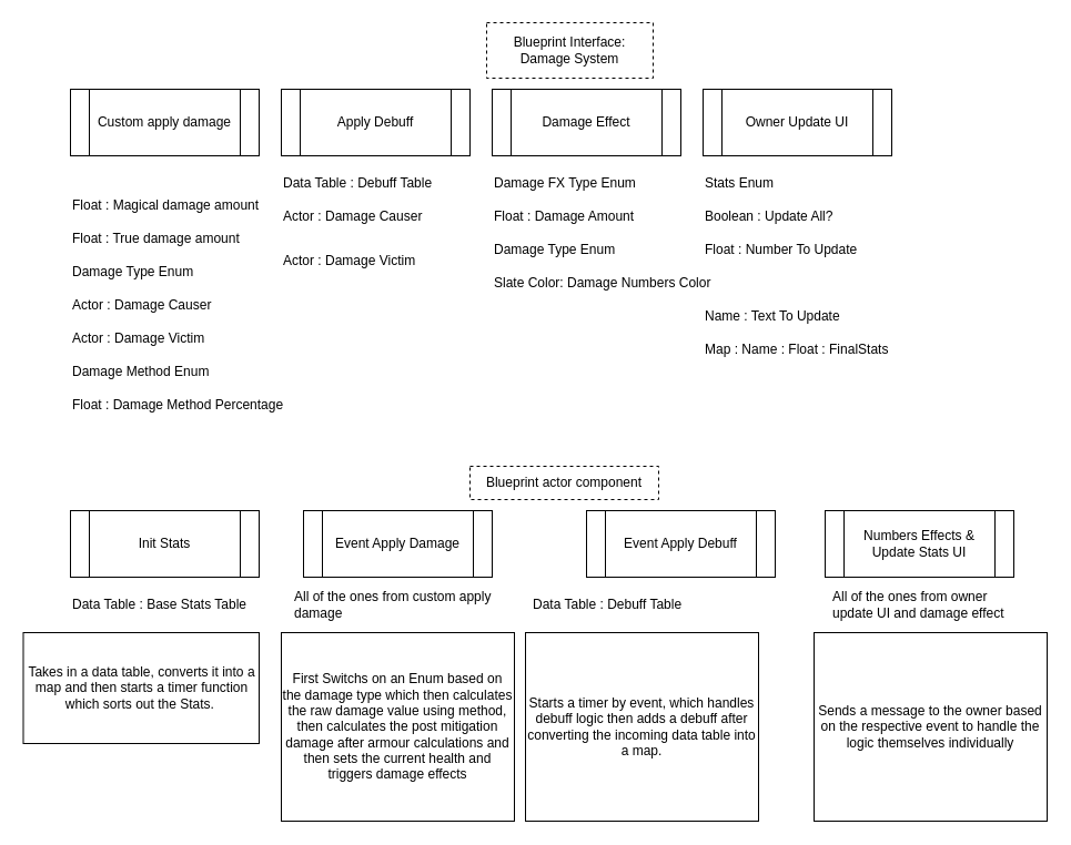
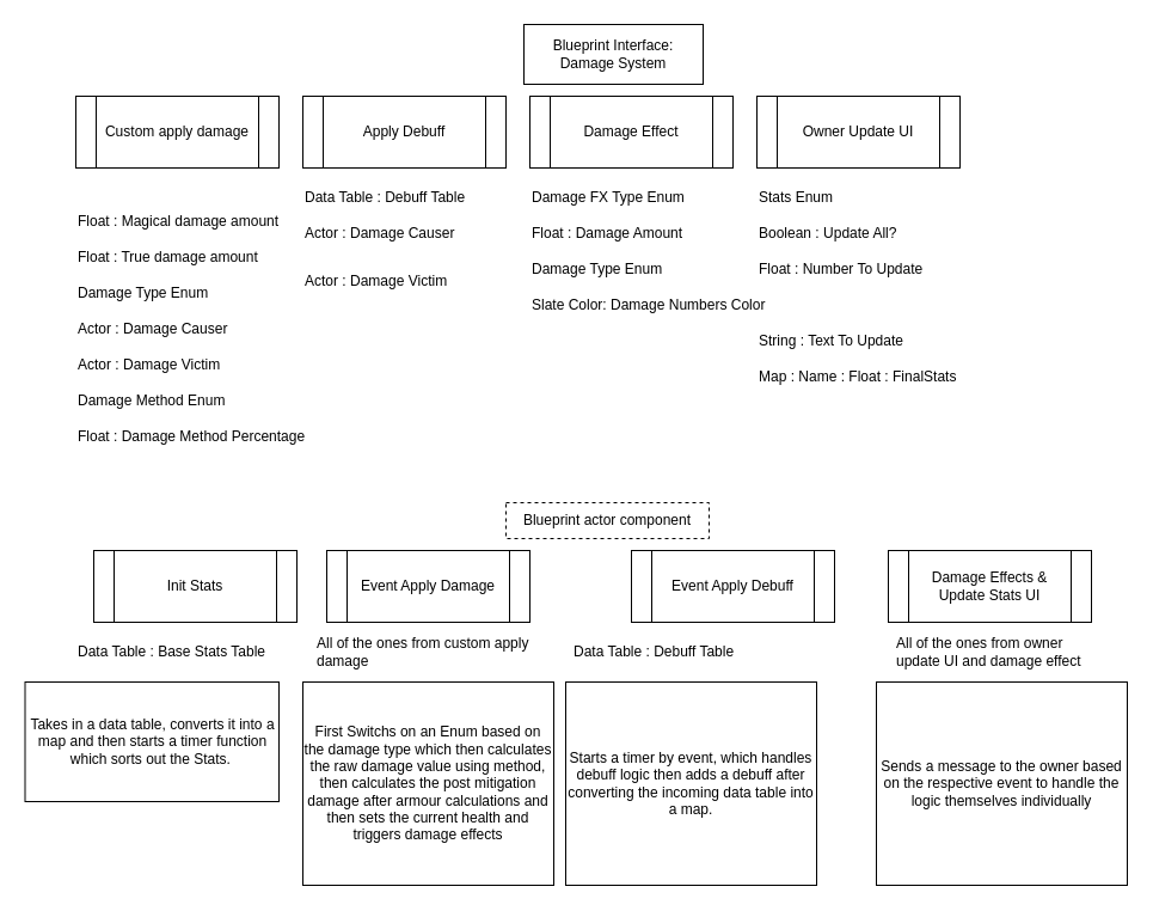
  <mxCell id="0" />
  <mxCell id="1" parent="0" />
- <mxCell id="2" value="Blueprint Interface: Damage System" style="rounded=0;whiteSpace=wrap;html=1;dashed=1;" vertex="1" parent="1"><mxGeometry x="438" y="20" width="150" height="50" as="geometry" /></mxCell>
+ <mxCell id="2" value="Blueprint Interface: Damage System" style="rounded=0;whiteSpace=wrap;html=1;" vertex="1" parent="1"><mxGeometry x="438" y="20" width="150" height="50" as="geometry" /></mxCell>
  <mxCell id="3" value="Blueprint actor component" style="rounded=0;whiteSpace=wrap;html=1;dashed=1;" vertex="1" parent="1"><mxGeometry x="423" y="420" width="170" height="30" as="geometry" /></mxCell>
  <mxCell id="4" value="Custom apply damage" style="shape=process;whiteSpace=wrap;html=1;backgroundOutline=1;" vertex="1" parent="1"><mxGeometry x="63" y="80" width="170" height="60" as="geometry" /></mxCell>
  <mxCell id="5" value="Float : Magical damage amount" style="text;html=1;align=left;verticalAlign=middle;whiteSpace=wrap;rounded=0;" vertex="1" parent="1"><mxGeometry x="63" y="170" width="180" height="30" as="geometry" /></mxCell>
  <mxCell id="6" value="Float : True damage amount" style="text;html=1;align=left;verticalAlign=middle;whiteSpace=wrap;rounded=0;" vertex="1" parent="1"><mxGeometry x="63" y="200" width="180" height="30" as="geometry" /></mxCell>
  <mxCell id="7" value="Damage Type Enum" style="text;html=1;align=left;verticalAlign=middle;whiteSpace=wrap;rounded=0;" vertex="1" parent="1"><mxGeometry x="63" y="230" width="180" height="30" as="geometry" /></mxCell>
  <mxCell id="8" value="Actor : Damage Causer" style="text;html=1;align=left;verticalAlign=middle;whiteSpace=wrap;rounded=0;" vertex="1" parent="1"><mxGeometry x="63" y="260" width="180" height="30" as="geometry" /></mxCell>
  <mxCell id="9" value="Actor : Damage Victim" style="text;html=1;align=left;verticalAlign=middle;whiteSpace=wrap;rounded=0;" vertex="1" parent="1"><mxGeometry x="63" y="290" width="180" height="30" as="geometry" /></mxCell>
  <mxCell id="10" value="Damage Method Enum" style="text;html=1;align=left;verticalAlign=middle;whiteSpace=wrap;rounded=0;" vertex="1" parent="1"><mxGeometry x="63" y="320" width="180" height="30" as="geometry" /></mxCell>
  <mxCell id="11" value="Float : Damage Method Percentage" style="text;html=1;align=left;verticalAlign=middle;whiteSpace=wrap;rounded=0;" vertex="1" parent="1"><mxGeometry x="63" y="350" width="200" height="30" as="geometry" /></mxCell>
  <mxCell id="12" value="Apply Debuff" style="shape=process;whiteSpace=wrap;html=1;backgroundOutline=1;" vertex="1" parent="1"><mxGeometry x="253" y="80" width="170" height="60" as="geometry" /></mxCell>
  <mxCell id="13" value="Data Table : Debuff Table" style="text;html=1;align=left;verticalAlign=middle;whiteSpace=wrap;rounded=0;" vertex="1" parent="1"><mxGeometry x="253" y="150" width="180" height="30" as="geometry" /></mxCell>
  <mxCell id="14" value="Actor : Damage Causer" style="text;html=1;align=left;verticalAlign=middle;whiteSpace=wrap;rounded=0;" vertex="1" parent="1"><mxGeometry x="253" y="180" width="180" height="30" as="geometry" /></mxCell>
  <mxCell id="15" value="Actor : Damage Victim" style="text;html=1;align=left;verticalAlign=middle;whiteSpace=wrap;rounded=0;" vertex="1" parent="1"><mxGeometry x="253" y="220" width="180" height="30" as="geometry" /></mxCell>
  <mxCell id="16" value="Damage Effect" style="shape=process;whiteSpace=wrap;html=1;backgroundOutline=1;" vertex="1" parent="1"><mxGeometry x="443" y="80" width="170" height="60" as="geometry" /></mxCell>
  <mxCell id="17" value="Damage FX Type Enum" style="text;html=1;align=left;verticalAlign=middle;whiteSpace=wrap;rounded=0;" vertex="1" parent="1"><mxGeometry x="443" y="150" width="180" height="30" as="geometry" /></mxCell>
  <mxCell id="18" value="Float : Damage Amount" style="text;html=1;align=left;verticalAlign=middle;whiteSpace=wrap;rounded=0;" vertex="1" parent="1"><mxGeometry x="443" y="180" width="180" height="30" as="geometry" /></mxCell>
  <mxCell id="19" value="Damage Type Enum" style="text;html=1;align=left;verticalAlign=middle;whiteSpace=wrap;rounded=0;" vertex="1" parent="1"><mxGeometry x="443" y="210" width="180" height="30" as="geometry" /></mxCell>
  <mxCell id="20" value="Slate Color: Damage Numbers Color&amp;nbsp;" style="text;html=1;align=left;verticalAlign=middle;whiteSpace=wrap;rounded=0;" vertex="1" parent="1"><mxGeometry x="443" y="240" width="210" height="30" as="geometry" /></mxCell>
  <mxCell id="21" value="Owner Update UI" style="shape=process;whiteSpace=wrap;html=1;backgroundOutline=1;" vertex="1" parent="1"><mxGeometry x="633" y="80" width="170" height="60" as="geometry" /></mxCell>
  <mxCell id="22" value="Stats Enum" style="text;html=1;align=left;verticalAlign=middle;whiteSpace=wrap;rounded=0;" vertex="1" parent="1"><mxGeometry x="633" y="150" width="180" height="30" as="geometry" /></mxCell>
  <mxCell id="23" value="Boolean : Update All?" style="text;html=1;align=left;verticalAlign=middle;whiteSpace=wrap;rounded=0;" vertex="1" parent="1"><mxGeometry x="633" y="180" width="180" height="30" as="geometry" /></mxCell>
  <mxCell id="24" value="Float : Number To Update&amp;nbsp;" style="text;html=1;align=left;verticalAlign=middle;whiteSpace=wrap;rounded=0;" vertex="1" parent="1"><mxGeometry x="633" y="210" width="180" height="30" as="geometry" /></mxCell>
- <mxCell id="25" value="Name : Text To Update" style="text;html=1;align=left;verticalAlign=middle;whiteSpace=wrap;rounded=0;" vertex="1" parent="1"><mxGeometry x="633" y="270" width="180" height="30" as="geometry" /></mxCell>
+ <mxCell id="25" value="String : Text To Update" style="text;html=1;align=left;verticalAlign=middle;whiteSpace=wrap;rounded=0;" vertex="1" parent="1"><mxGeometry x="633" y="270" width="180" height="30" as="geometry" /></mxCell>
  <mxCell id="26" value="Map : Name : Float : FinalStats" style="text;html=1;align=left;verticalAlign=middle;whiteSpace=wrap;rounded=0;" vertex="1" parent="1"><mxGeometry x="633" y="300" width="180" height="30" as="geometry" /></mxCell>
- <mxCell id="27" value="Init Stats" style="shape=process;whiteSpace=wrap;html=1;backgroundOutline=1;" vertex="1" parent="1"><mxGeometry x="63" y="460" width="170" height="60" as="geometry" /></mxCell>
+ <mxCell id="27" value="Init Stats" style="shape=process;whiteSpace=wrap;html=1;backgroundOutline=1;" vertex="1" parent="1"><mxGeometry x="78" y="460" width="170" height="60" as="geometry" /></mxCell>
  <mxCell id="28" value="Data Table : Base Stats Table" style="text;html=1;align=left;verticalAlign=middle;whiteSpace=wrap;rounded=0;" vertex="1" parent="1"><mxGeometry x="63" y="530" width="180" height="30" as="geometry" /></mxCell>
  <mxCell id="29" value="Takes in a data table, converts it into a map and then starts a timer function which sorts out the Stats.&amp;nbsp;" style="rounded=0;whiteSpace=wrap;html=1;" vertex="1" parent="1"><mxGeometry x="20.5" y="570" width="212.5" height="100" as="geometry" /></mxCell>
  <mxCell id="30" value="Event Apply Damage" style="shape=process;whiteSpace=wrap;html=1;backgroundOutline=1;" vertex="1" parent="1"><mxGeometry x="273" y="460" width="170" height="60" as="geometry" /></mxCell>
  <mxCell id="31" value="First Switchs on an Enum based on the damage type which then calculates the raw damage value using method, then calculates the post mitigation damage after armour calculations and then sets the current health and triggers damage effects" style="rounded=0;whiteSpace=wrap;html=1;" vertex="1" parent="1"><mxGeometry x="253" y="570" width="210" height="170" as="geometry" /></mxCell>
  <mxCell id="32" value="Event Apply Debuff" style="shape=process;whiteSpace=wrap;html=1;backgroundOutline=1;" vertex="1" parent="1"><mxGeometry x="528" y="460" width="170" height="60" as="geometry" /></mxCell>
  <mxCell id="33" value="Starts a timer by event, which handles debuff logic then adds a debuff after converting the incoming data table into a map." style="rounded=0;whiteSpace=wrap;html=1;" vertex="1" parent="1"><mxGeometry x="473" y="570" width="210" height="170" as="geometry" /></mxCell>
- <mxCell id="34" value="Numbers Effects &amp;amp; Update Stats UI" style="shape=process;whiteSpace=wrap;html=1;backgroundOutline=1;" vertex="1" parent="1"><mxGeometry x="743" y="460" width="170" height="60" as="geometry" /></mxCell>
+ <mxCell id="34" value="Damage Effects &amp;amp; Update Stats UI" style="shape=process;whiteSpace=wrap;html=1;backgroundOutline=1;" vertex="1" parent="1"><mxGeometry x="743" y="460" width="170" height="60" as="geometry" /></mxCell>
  <mxCell id="35" value="Sends a message to the owner based on the respective event to handle the logic themselves individually" style="rounded=0;whiteSpace=wrap;html=1;" vertex="1" parent="1"><mxGeometry x="733" y="570" width="210" height="170" as="geometry" /></mxCell>
  <mxCell id="36" value="Data Table : Debuff Table" style="text;html=1;align=left;verticalAlign=middle;whiteSpace=wrap;rounded=0;" vertex="1" parent="1"><mxGeometry x="478" y="530" width="180" height="30" as="geometry" /></mxCell>
  <mxCell id="37" value="All of the ones from custom apply damage" style="text;html=1;align=left;verticalAlign=middle;whiteSpace=wrap;rounded=0;" vertex="1" parent="1"><mxGeometry x="263" y="530" width="180" height="30" as="geometry" /></mxCell>
  <mxCell id="38" value="All of the ones from owner update UI and damage effect" style="text;html=1;align=left;verticalAlign=middle;whiteSpace=wrap;rounded=0;" vertex="1" parent="1"><mxGeometry x="748" y="530" width="180" height="30" as="geometry" /></mxCell>
